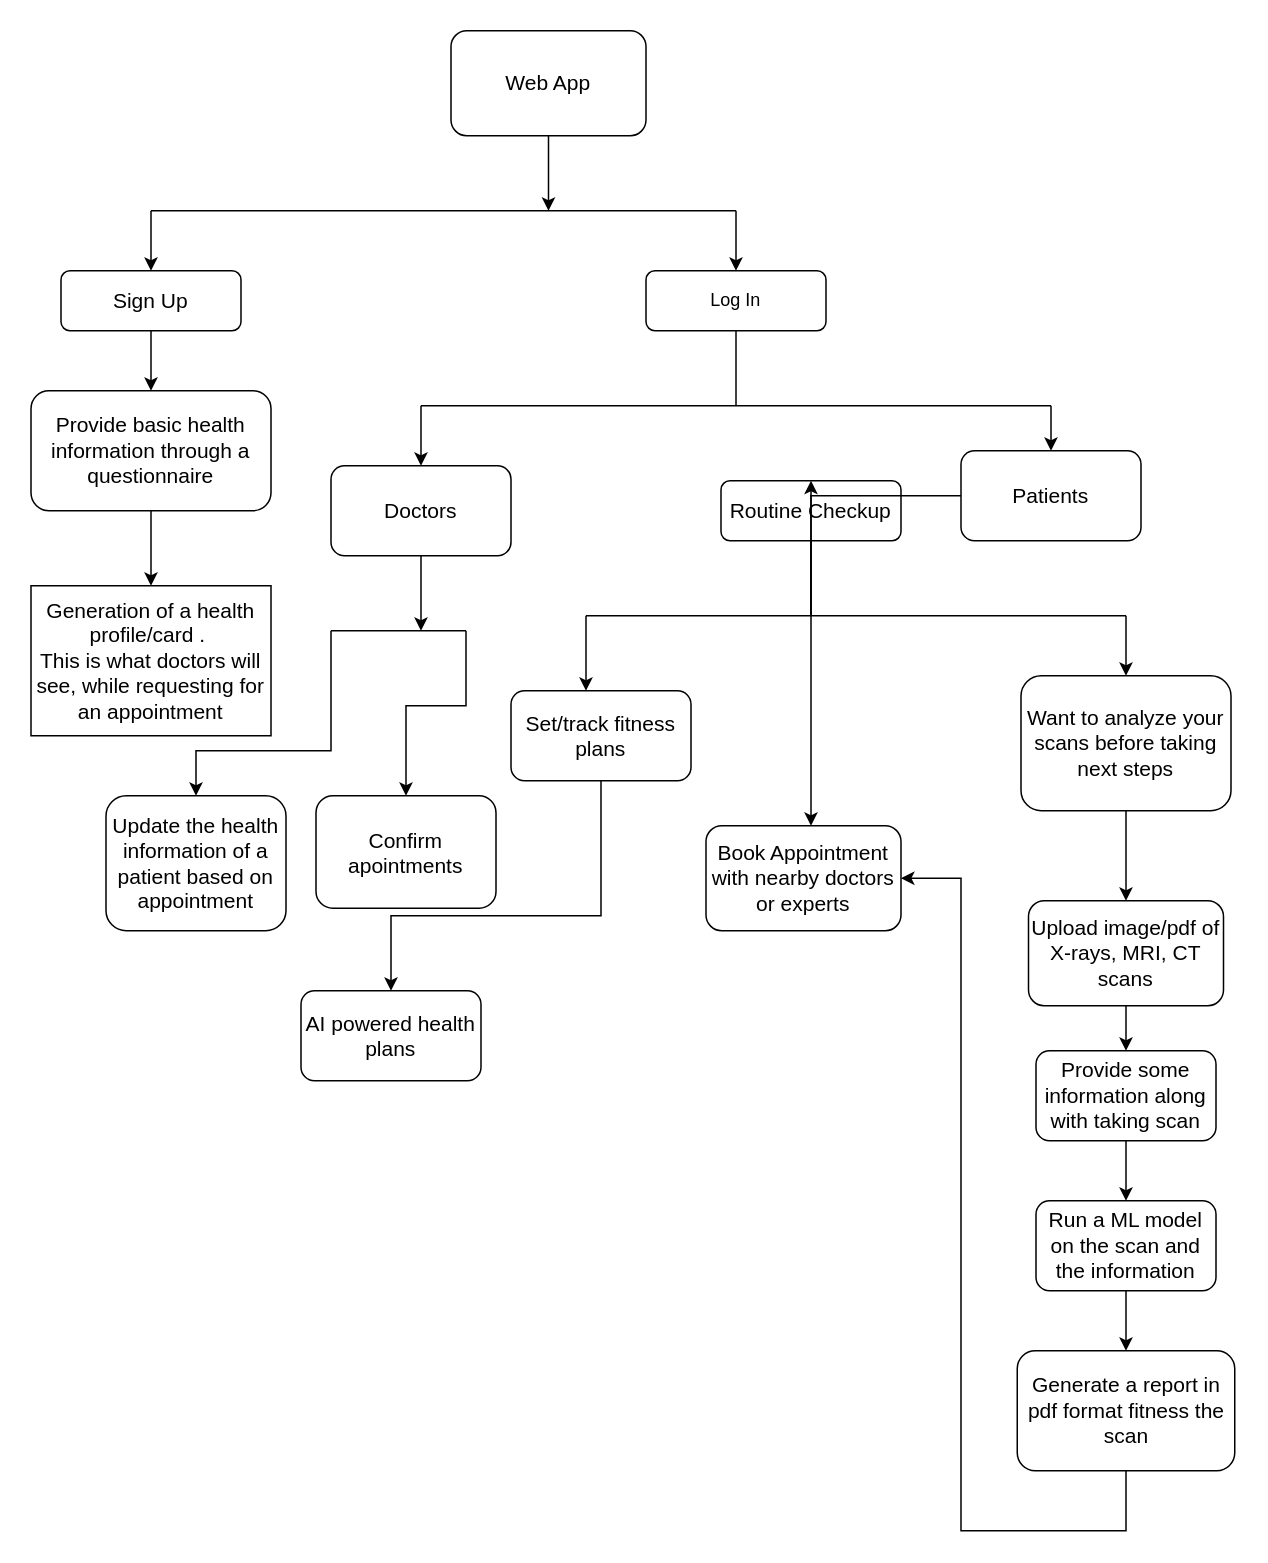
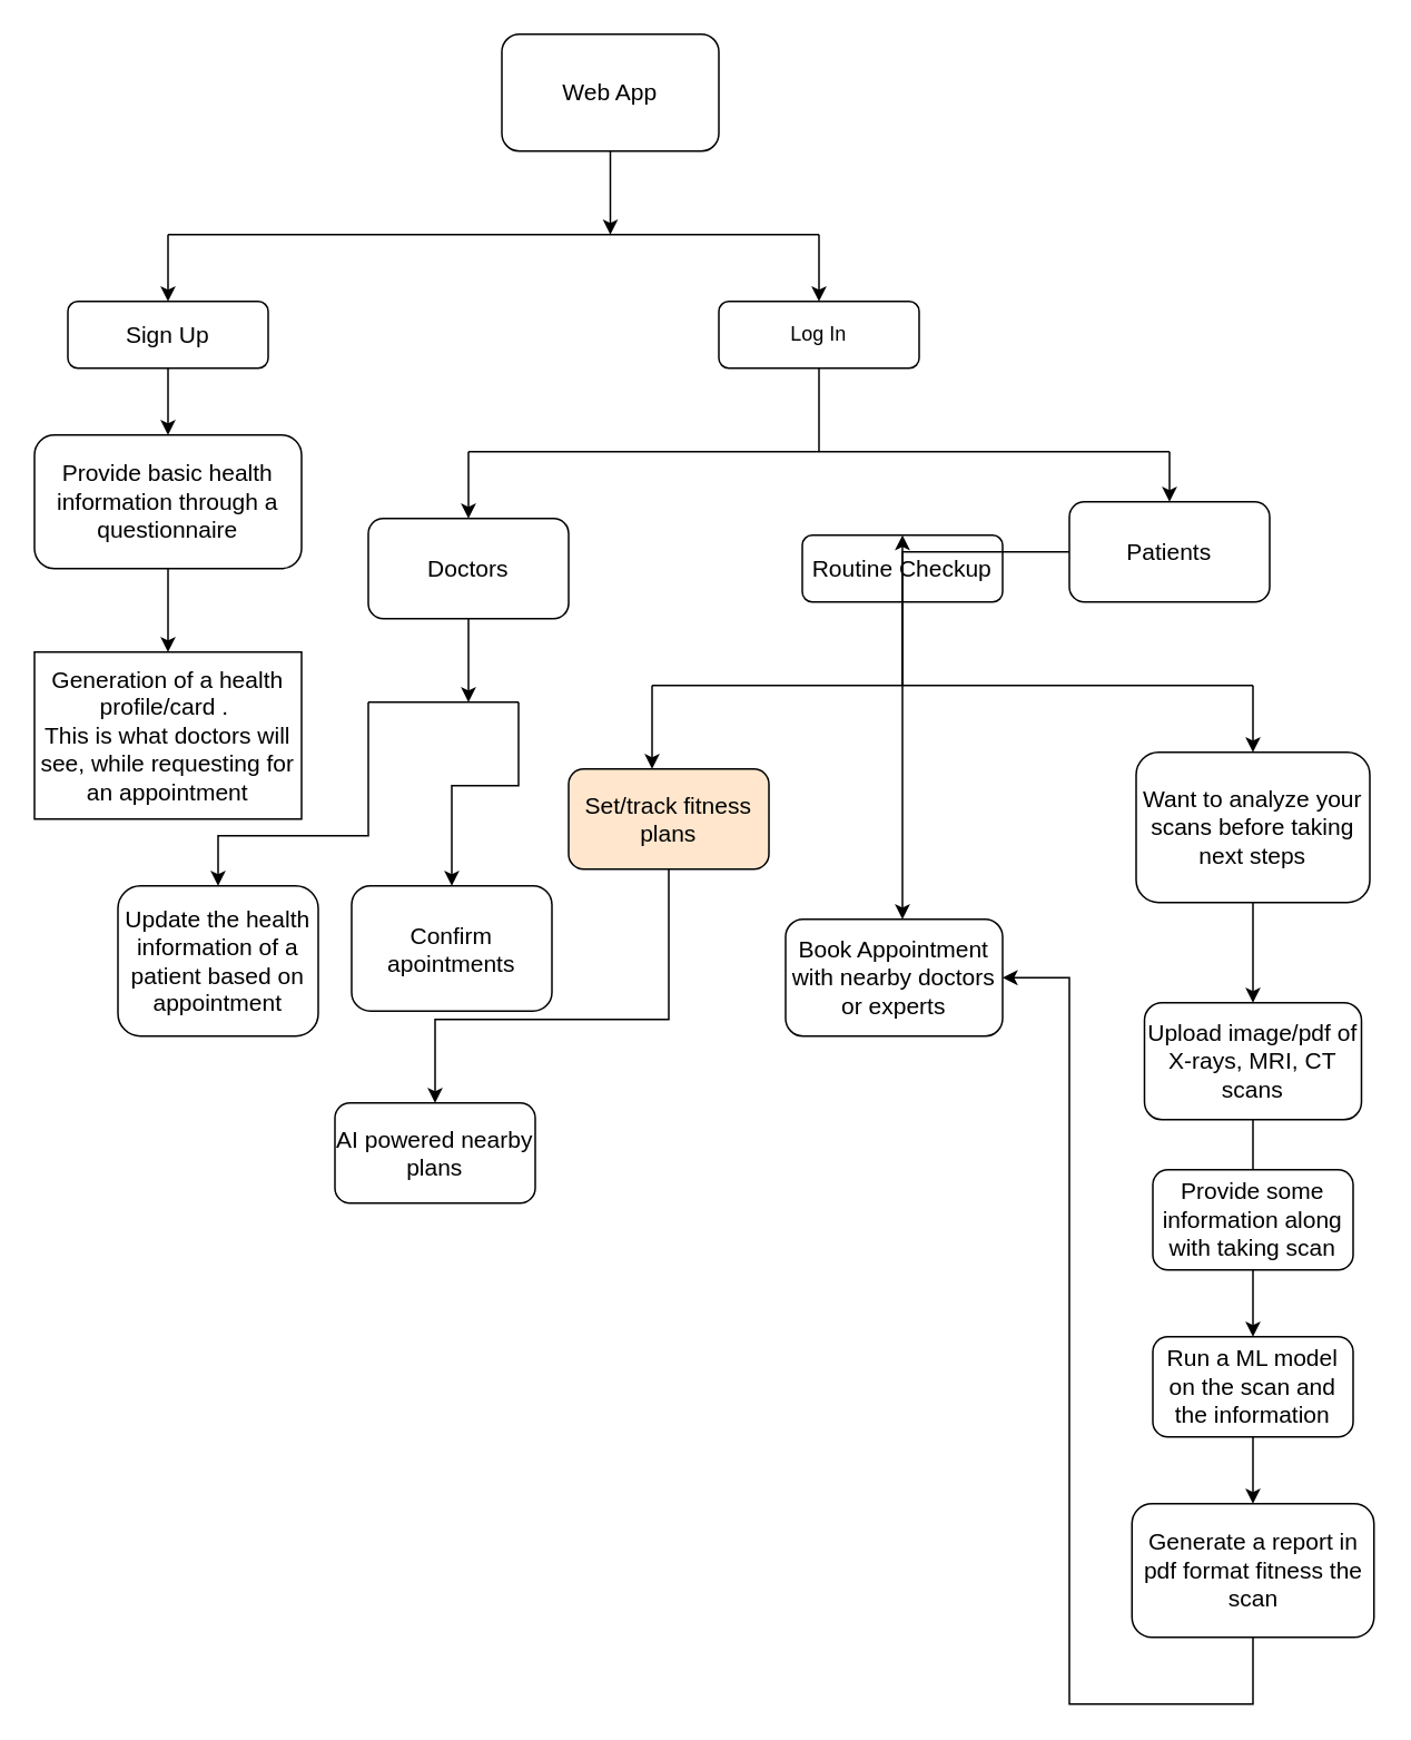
  <mxCell id="0" />
  <mxCell id="1" parent="0" />
  <mxCell id="2" value="" style="edgeStyle=none;rounded=0;orthogonalLoop=1;jettySize=auto;html=1;" parent="1" source="3" edge="1"><mxGeometry relative="1" as="geometry"><mxPoint x="365" y="140" as="targetPoint" /></mxGeometry></mxCell>
  <mxCell id="3" value="&lt;font style=&quot;font-size: 14px;&quot;&gt;Web App&lt;/font&gt;" style="rounded=1;whiteSpace=wrap;html=1;" parent="1" vertex="1"><mxGeometry x="300" y="20" width="130" height="70" as="geometry" /></mxCell>
  <mxCell id="4" value="" style="endArrow=none;html=1;rounded=0;" parent="1" edge="1"><mxGeometry width="50" height="50" relative="1" as="geometry"><mxPoint x="100" y="140" as="sourcePoint" /><mxPoint x="490" y="140" as="targetPoint" /></mxGeometry></mxCell>
  <mxCell id="5" value="" style="endArrow=classic;html=1;rounded=0;" parent="1" edge="1"><mxGeometry width="50" height="50" relative="1" as="geometry"><mxPoint x="100" y="140" as="sourcePoint" /><mxPoint x="100" y="180" as="targetPoint" /></mxGeometry></mxCell>
  <mxCell id="6" value="&lt;font style=&quot;font-size: 14px;&quot;&gt;Sign Up&lt;/font&gt;" style="rounded=1;whiteSpace=wrap;html=1;" parent="1" vertex="1"><mxGeometry x="40" y="180" width="120" height="40" as="geometry" /></mxCell>
  <mxCell id="7" value="" style="endArrow=classic;html=1;rounded=0;exitX=0.5;exitY=1;exitDx=0;exitDy=0;" parent="1" source="6" edge="1"><mxGeometry width="50" height="50" relative="1" as="geometry"><mxPoint x="400" y="360" as="sourcePoint" /><mxPoint x="100" y="260" as="targetPoint" /></mxGeometry></mxCell>
  <mxCell id="8" value="&lt;font style=&quot;font-size: 14px;&quot;&gt;Provide basic health information through a questionnaire&lt;/font&gt;" style="rounded=1;whiteSpace=wrap;html=1;" parent="1" vertex="1"><mxGeometry x="20" y="260" width="160" height="80" as="geometry" /></mxCell>
  <mxCell id="9" value="" style="endArrow=classic;html=1;rounded=0;exitX=0.5;exitY=1;exitDx=0;exitDy=0;" parent="1" source="8" edge="1"><mxGeometry width="50" height="50" relative="1" as="geometry"><mxPoint x="400" y="440" as="sourcePoint" /><mxPoint x="100" y="390" as="targetPoint" /></mxGeometry></mxCell>
  <mxCell id="10" value="&lt;font style=&quot;font-size: 14px;&quot;&gt;Generation of a health profile/card .&amp;nbsp;&lt;br&gt;This is what doctors will see, while requesting for an appointment&lt;/font&gt;" style="rounded=0;whiteSpace=wrap;html=1;" parent="1" vertex="1"><mxGeometry x="20" y="390" width="160" height="100" as="geometry" /></mxCell>
  <mxCell id="11" value="" style="endArrow=classic;html=1;rounded=0;" parent="1" edge="1"><mxGeometry width="50" height="50" relative="1" as="geometry"><mxPoint x="490" y="140" as="sourcePoint" /><mxPoint x="490" y="180" as="targetPoint" /></mxGeometry></mxCell>
  <mxCell id="12" value="Log In" style="rounded=1;whiteSpace=wrap;html=1;" parent="1" vertex="1"><mxGeometry x="430" y="180" width="120" height="40" as="geometry" /></mxCell>
  <mxCell id="13" value="" style="endArrow=none;html=1;rounded=0;entryX=0.5;entryY=1;entryDx=0;entryDy=0;" parent="1" target="12" edge="1"><mxGeometry width="50" height="50" relative="1" as="geometry"><mxPoint x="490" y="270" as="sourcePoint" /><mxPoint x="480" y="310" as="targetPoint" /></mxGeometry></mxCell>
  <mxCell id="14" value="" style="endArrow=none;html=1;rounded=0;" parent="1" edge="1"><mxGeometry width="50" height="50" relative="1" as="geometry"><mxPoint x="280" y="270" as="sourcePoint" /><mxPoint x="700" y="270" as="targetPoint" /></mxGeometry></mxCell>
  <mxCell id="15" value="" style="endArrow=classic;html=1;rounded=0;" parent="1" edge="1"><mxGeometry width="50" height="50" relative="1" as="geometry"><mxPoint x="280" y="270" as="sourcePoint" /><mxPoint x="280" y="310" as="targetPoint" /></mxGeometry></mxCell>
  <mxCell id="16" value="&lt;font style=&quot;font-size: 14px;&quot;&gt;Update the health information of a patient based on appointment&lt;/font&gt;" style="rounded=1;whiteSpace=wrap;html=1;" parent="1" vertex="1"><mxGeometry x="70" y="530" width="120" height="90" as="geometry" /></mxCell>
  <mxCell id="17" value="" style="endArrow=classic;html=1;rounded=0;" parent="1" edge="1"><mxGeometry width="50" height="50" relative="1" as="geometry"><mxPoint x="700" y="270" as="sourcePoint" /><mxPoint x="700" y="300" as="targetPoint" /></mxGeometry></mxCell>
  <mxCell id="18" value="&lt;font style=&quot;font-size: 14px;&quot;&gt;Doctors&lt;/font&gt;" style="rounded=1;whiteSpace=wrap;html=1;" vertex="1" parent="1"><mxGeometry x="220" y="310" width="120" height="60" as="geometry" /></mxCell>
  <mxCell id="19" value="" style="endArrow=classic;html=1;rounded=0;exitX=0.5;exitY=1;exitDx=0;exitDy=0;" edge="1" parent="1" source="18"><mxGeometry width="50" height="50" relative="1" as="geometry"><mxPoint x="230" y="500" as="sourcePoint" /><mxPoint x="280" y="420" as="targetPoint" /></mxGeometry></mxCell>
  <mxCell id="20" value="" style="endArrow=none;html=1;rounded=0;" edge="1" parent="1"><mxGeometry width="50" height="50" relative="1" as="geometry"><mxPoint x="220" y="420" as="sourcePoint" /><mxPoint x="310" y="420" as="targetPoint" /><Array as="points"><mxPoint x="280" y="420" /></Array></mxGeometry></mxCell>
  <mxCell id="21" value="" style="endArrow=classic;html=1;rounded=0;entryX=0.5;entryY=0;entryDx=0;entryDy=0;" edge="1" parent="1" target="16"><mxGeometry width="50" height="50" relative="1" as="geometry"><mxPoint x="220" y="420" as="sourcePoint" /><mxPoint x="440" y="450" as="targetPoint" /><Array as="points"><mxPoint x="220" y="500" /><mxPoint x="130" y="500" /></Array></mxGeometry></mxCell>
  <mxCell id="22" value="" style="endArrow=classic;html=1;rounded=0;entryX=0.5;entryY=0;entryDx=0;entryDy=0;" edge="1" parent="1" target="23"><mxGeometry width="50" height="50" relative="1" as="geometry"><mxPoint x="310" y="420" as="sourcePoint" /><mxPoint x="340" y="520" as="targetPoint" /><Array as="points"><mxPoint x="310" y="470" /><mxPoint x="270" y="470" /></Array></mxGeometry></mxCell>
  <mxCell id="23" value="&lt;font style=&quot;font-size: 14px;&quot;&gt;Confirm apointments&lt;/font&gt;" style="rounded=1;whiteSpace=wrap;html=1;" vertex="1" parent="1"><mxGeometry x="210" y="530" width="120" height="75" as="geometry" /></mxCell>
  <mxCell id="24" value="&lt;font style=&quot;font-size: 14px;&quot;&gt;Patients&lt;/font&gt;" style="rounded=1;whiteSpace=wrap;html=1;" vertex="1" parent="1"><mxGeometry x="640" y="300" width="120" height="60" as="geometry" /></mxCell>
  <mxCell id="25" value="" style="endArrow=none;html=1;rounded=0;" edge="1" parent="1"><mxGeometry width="50" height="50" relative="1" as="geometry"><mxPoint x="390" y="410" as="sourcePoint" /><mxPoint x="750" y="410" as="targetPoint" /></mxGeometry></mxCell>
  <mxCell id="26" value="" style="endArrow=classic;html=1;rounded=0;" edge="1" parent="1"><mxGeometry width="50" height="50" relative="1" as="geometry"><mxPoint x="390" y="410" as="sourcePoint" /><mxPoint x="390" y="460" as="targetPoint" /></mxGeometry></mxCell>
- <mxCell id="27" value="&lt;font style=&quot;font-size: 14px;&quot;&gt;Set/track fitness plans&lt;/font&gt;" style="rounded=1;whiteSpace=wrap;html=1;" vertex="1" parent="1"><mxGeometry x="340" y="460" width="120" height="60" as="geometry" /></mxCell>
+ <mxCell id="27" value="&lt;font style=&quot;font-size: 14px;&quot;&gt;Set/track fitness plans&lt;/font&gt;" style="rounded=1;whiteSpace=wrap;html=1;fillColor=#ffe6cc;" vertex="1" parent="1"><mxGeometry x="340" y="460" width="120" height="60" as="geometry" /></mxCell>
  <mxCell id="28" value="" style="endArrow=classic;html=1;rounded=0;exitX=0.5;exitY=1;exitDx=0;exitDy=0;" edge="1" parent="1" source="27"><mxGeometry width="50" height="50" relative="1" as="geometry"><mxPoint x="390" y="710" as="sourcePoint" /><mxPoint x="260" y="660" as="targetPoint" /><Array as="points"><mxPoint x="400" y="610" /><mxPoint x="260" y="610" /></Array></mxGeometry></mxCell>
- <mxCell id="29" value="&lt;font style=&quot;font-size: 14px;&quot;&gt;AI powered health plans&lt;/font&gt;" style="rounded=1;whiteSpace=wrap;html=1;" vertex="1" parent="1"><mxGeometry x="200" y="660" width="120" height="60" as="geometry" /></mxCell>
+ <mxCell id="29" value="&lt;font style=&quot;font-size: 14px;&quot;&gt;AI powered nearby plans&lt;/font&gt;" style="rounded=1;whiteSpace=wrap;html=1;" vertex="1" parent="1"><mxGeometry x="200" y="660" width="120" height="60" as="geometry" /></mxCell>
  <mxCell id="30" value="&lt;font style=&quot;font-size: 14px;&quot;&gt;Book Appointment with nearby doctors or experts&lt;/font&gt;" style="rounded=1;whiteSpace=wrap;html=1;" vertex="1" parent="1"><mxGeometry x="470" y="550" width="130" height="70" as="geometry" /></mxCell>
  <mxCell id="31" value="&lt;font style=&quot;font-size: 14px;&quot;&gt;Routine Checkup&lt;/font&gt;" style="rounded=1;whiteSpace=wrap;html=1;" vertex="1" parent="1"><mxGeometry x="480" y="320" width="120" height="40" as="geometry" /></mxCell>
  <mxCell id="32" value="" style="endArrow=classic;html=1;rounded=0;exitX=0.5;exitY=1;exitDx=0;exitDy=0;" edge="1" parent="1" source="31"><mxGeometry width="50" height="50" relative="1" as="geometry"><mxPoint x="480" y="560" as="sourcePoint" /><mxPoint x="540" y="550" as="targetPoint" /></mxGeometry></mxCell>
  <mxCell id="33" value="&lt;font style=&quot;font-size: 14px;&quot;&gt;Want to analyze your scans before taking next steps&lt;/font&gt;" style="rounded=1;whiteSpace=wrap;html=1;" vertex="1" parent="1"><mxGeometry x="680" y="450" width="140" height="90" as="geometry" /></mxCell>
- <mxCell id="34" value="" style="edgeStyle=none;rounded=0;orthogonalLoop=1;jettySize=auto;html=1;" edge="1" parent="1" source="35" target="37"><mxGeometry relative="1" as="geometry" /></mxCell>
+ <mxCell id="34" value="" style="edgeStyle=none;rounded=0;orthogonalLoop=1;jettySize=auto;html=1;endArrow=none;" edge="1" parent="1" source="35" target="37"><mxGeometry relative="1" as="geometry" /></mxCell>
  <mxCell id="35" value="&lt;font style=&quot;font-size: 14px;&quot;&gt;Upload image/pdf of X-rays, MRI, CT scans&lt;/font&gt;" style="rounded=1;whiteSpace=wrap;html=1;" vertex="1" parent="1"><mxGeometry x="685" y="600" width="130" height="70" as="geometry" /></mxCell>
  <mxCell id="36" value="" style="endArrow=classic;html=1;rounded=0;exitX=0.5;exitY=1;exitDx=0;exitDy=0;" edge="1" parent="1" source="33"><mxGeometry width="50" height="50" relative="1" as="geometry"><mxPoint x="740" y="560" as="sourcePoint" /><mxPoint x="750" y="600" as="targetPoint" /></mxGeometry></mxCell>
  <mxCell id="37" value="&lt;font style=&quot;font-size: 14px;&quot;&gt;Provide some information along with taking scan&lt;/font&gt;" style="whiteSpace=wrap;html=1;rounded=1;" vertex="1" parent="1"><mxGeometry x="690" y="700" width="120" height="60" as="geometry" /></mxCell>
  <mxCell id="38" value="" style="endArrow=classic;html=1;rounded=0;exitX=0.5;exitY=1;exitDx=0;exitDy=0;" edge="1" parent="1" source="37"><mxGeometry width="50" height="50" relative="1" as="geometry"><mxPoint x="430" y="770" as="sourcePoint" /><mxPoint x="750" y="800" as="targetPoint" /></mxGeometry></mxCell>
  <mxCell id="39" value="&lt;font style=&quot;font-size: 14px;&quot;&gt;Run a ML model on the scan and the information&lt;/font&gt;" style="rounded=1;whiteSpace=wrap;html=1;" vertex="1" parent="1"><mxGeometry x="690" y="800" width="120" height="60" as="geometry" /></mxCell>
  <mxCell id="40" value="" style="endArrow=classic;html=1;rounded=0;exitX=0.5;exitY=1;exitDx=0;exitDy=0;" edge="1" parent="1" source="39"><mxGeometry width="50" height="50" relative="1" as="geometry"><mxPoint x="430" y="920" as="sourcePoint" /><mxPoint x="750" y="900" as="targetPoint" /></mxGeometry></mxCell>
  <mxCell id="41" value="&lt;font style=&quot;font-size: 14px;&quot;&gt;Generate a report in pdf format fitness the scan&lt;/font&gt;" style="rounded=1;whiteSpace=wrap;html=1;" vertex="1" parent="1"><mxGeometry x="677.5" y="900" width="145" height="80" as="geometry" /></mxCell>
  <mxCell id="42" value="" style="endArrow=classic;html=1;rounded=0;exitX=0.5;exitY=1;exitDx=0;exitDy=0;entryX=1;entryY=0.5;entryDx=0;entryDy=0;" edge="1" parent="1" source="41" target="30"><mxGeometry width="50" height="50" relative="1" as="geometry"><mxPoint x="770" y="1060" as="sourcePoint" /><mxPoint x="620" y="610" as="targetPoint" /><Array as="points"><mxPoint x="750" y="1020" /><mxPoint x="640" y="1020" /><mxPoint x="640" y="585" /></Array></mxGeometry></mxCell>
  <mxCell id="43" value="" style="endArrow=classic;html=1;rounded=0;entryX=0.5;entryY=0;entryDx=0;entryDy=0;" edge="1" parent="1" target="31"><mxGeometry width="50" height="50" relative="1" as="geometry"><mxPoint x="540" y="410" as="sourcePoint" /><mxPoint x="440" y="560" as="targetPoint" /></mxGeometry></mxCell>
  <mxCell id="44" value="" style="endArrow=classic;html=1;rounded=0;entryX=0.5;entryY=0;entryDx=0;entryDy=0;" edge="1" parent="1" target="33"><mxGeometry width="50" height="50" relative="1" as="geometry"><mxPoint x="750" y="410" as="sourcePoint" /><mxPoint x="440" y="560" as="targetPoint" /></mxGeometry></mxCell>
  <mxCell id="45" value="" style="endArrow=none;html=1;rounded=0;" edge="1" parent="1"><mxGeometry width="50" height="50" relative="1" as="geometry"><mxPoint x="540" y="410" as="sourcePoint" /><mxPoint x="640" y="330" as="targetPoint" /><Array as="points"><mxPoint x="540" y="330" /></Array></mxGeometry></mxCell>
